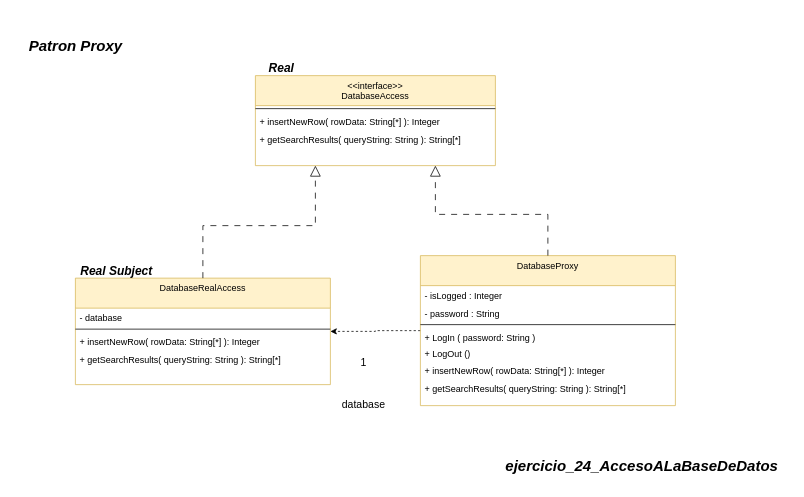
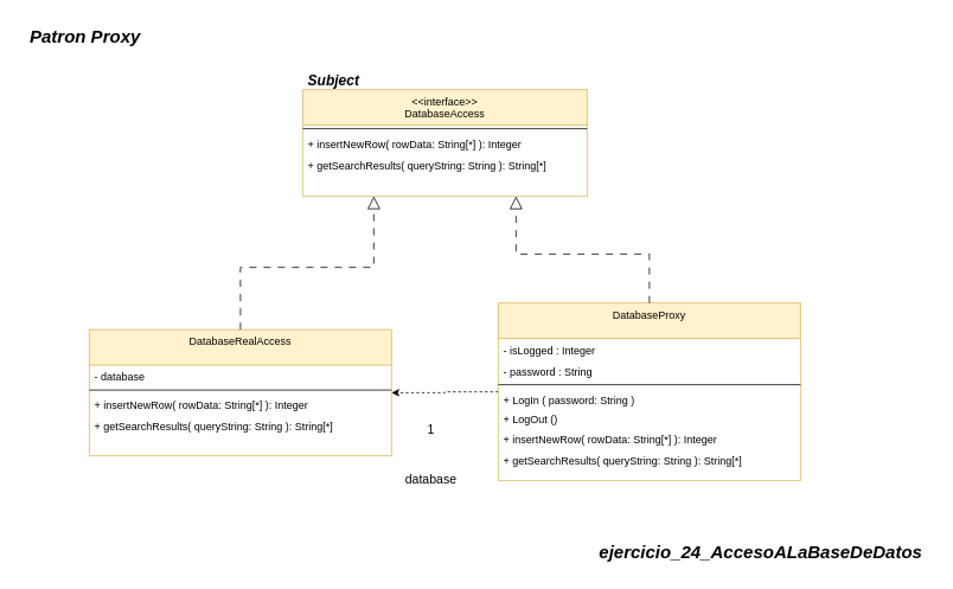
  <mxCell id="0" />
  <mxCell id="1" parent="0" />
  <mxCell id="2" value="&lt;span style=&quot;font-size: 20px;&quot;&gt;&lt;b&gt;&lt;i&gt;ejercicio_24_AccesoALaBaseDeDatos&lt;/i&gt;&lt;/b&gt;&lt;/span&gt;" style="text;html=1;align=center;verticalAlign=middle;resizable=0;points=[];autosize=1;strokeColor=none;fillColor=none;" vertex="1" parent="1"><mxGeometry x="660" y="600" width="390" height="40" as="geometry" /></mxCell>
- <mxCell id="3" value="&lt;b style=&quot;&quot;&gt;&lt;i&gt;&lt;font style=&quot;font-size: 20px;&quot;&gt;Patron Proxy&lt;/font&gt;&lt;/i&gt;&lt;/b&gt;" style="text;html=1;align=center;verticalAlign=middle;resizable=0;points=[];autosize=1;strokeColor=none;fillColor=none;" vertex="1" parent="1"><mxGeometry x="25" y="40" width="150" height="40" as="geometry" /></mxCell>
+ <mxCell id="3" value="&lt;b style=&quot;&quot;&gt;&lt;i&gt;&lt;font style=&quot;font-size: 20px;&quot;&gt;Patron Proxy&lt;/font&gt;&lt;/i&gt;&lt;/b&gt;" style="text;html=1;align=center;verticalAlign=middle;resizable=0;points=[];autosize=1;strokeColor=none;fillColor=none;" vertex="1" parent="1"><mxGeometry x="20" y="20" width="150" height="40" as="geometry" /></mxCell>
  <mxCell id="4" value="&lt;&lt;interface&gt;&gt;&#10;DatabaseAccess" style="swimlane;fontStyle=0;align=center;verticalAlign=top;childLayout=stackLayout;horizontal=1;startSize=40;horizontalStack=0;resizeParent=1;resizeLast=0;collapsible=1;marginBottom=0;rounded=0;shadow=0;strokeWidth=1;fillColor=#fff2cc;strokeColor=#d6b656;" vertex="1" parent="1"><mxGeometry x="340" y="100" width="320" height="120" as="geometry"><mxRectangle x="110" y="-20" width="160" height="26" as="alternateBounds" /></mxGeometry></mxCell>
  <mxCell id="5" value="" style="line;html=1;strokeWidth=1;align=left;verticalAlign=middle;spacingTop=-1;spacingLeft=3;spacingRight=3;rotatable=0;labelPosition=right;points=[];portConstraint=eastwest;" vertex="1" parent="4"><mxGeometry y="40" width="320" height="8" as="geometry" /></mxCell>
  <mxCell id="6" value="+ insertNewRow( rowData: String[*] ): Integer" style="text;align=left;verticalAlign=top;spacingLeft=4;spacingRight=4;overflow=hidden;rotatable=0;points=[[0,0.5],[1,0.5]];portConstraint=eastwest;rounded=0;shadow=0;html=0;" vertex="1" parent="4"><mxGeometry y="48" width="320" height="24" as="geometry" /></mxCell>
  <mxCell id="7" value="+ getSearchResults( queryString: String ): String[*]" style="text;align=left;verticalAlign=top;spacingLeft=4;spacingRight=4;overflow=hidden;rotatable=0;points=[[0,0.5],[1,0.5]];portConstraint=eastwest;rounded=0;shadow=0;html=0;" vertex="1" parent="4"><mxGeometry y="72" width="320" height="22" as="geometry" /></mxCell>
  <mxCell id="8" value="DatabaseRealAccess" style="swimlane;fontStyle=0;align=center;verticalAlign=top;childLayout=stackLayout;horizontal=1;startSize=40;horizontalStack=0;resizeParent=1;resizeLast=0;collapsible=1;marginBottom=0;rounded=0;shadow=0;strokeWidth=1;fillColor=#fff2cc;strokeColor=#d6b656;" vertex="1" parent="1"><mxGeometry x="100" y="370" width="340" height="142" as="geometry"><mxRectangle x="110" y="-20" width="160" height="26" as="alternateBounds" /></mxGeometry></mxCell>
  <mxCell id="9" value="- database" style="text;align=left;verticalAlign=top;spacingLeft=4;spacingRight=4;overflow=hidden;rotatable=0;points=[[0,0.5],[1,0.5]];portConstraint=eastwest;rounded=0;shadow=0;html=0;" vertex="1" parent="8"><mxGeometry y="40" width="340" height="24" as="geometry" /></mxCell>
  <mxCell id="10" value="" style="line;html=1;strokeWidth=1;align=left;verticalAlign=middle;spacingTop=-1;spacingLeft=3;spacingRight=3;rotatable=0;labelPosition=right;points=[];portConstraint=eastwest;" vertex="1" parent="8"><mxGeometry y="64" width="340" height="8" as="geometry" /></mxCell>
  <mxCell id="11" value="+ insertNewRow( rowData: String[*] ): Integer" style="text;align=left;verticalAlign=top;spacingLeft=4;spacingRight=4;overflow=hidden;rotatable=0;points=[[0,0.5],[1,0.5]];portConstraint=eastwest;rounded=0;shadow=0;html=0;" vertex="1" parent="8"><mxGeometry y="72" width="340" height="24" as="geometry" /></mxCell>
  <mxCell id="12" value="+ getSearchResults( queryString: String ): String[*]" style="text;align=left;verticalAlign=top;spacingLeft=4;spacingRight=4;overflow=hidden;rotatable=0;points=[[0,0.5],[1,0.5]];portConstraint=eastwest;rounded=0;shadow=0;html=0;" vertex="1" parent="8"><mxGeometry y="96" width="340" height="22" as="geometry" /></mxCell>
  <mxCell id="13" style="edgeStyle=orthogonalEdgeStyle;rounded=0;orthogonalLoop=1;jettySize=auto;html=1;entryX=0.25;entryY=1;entryDx=0;entryDy=0;exitX=0.5;exitY=0;exitDx=0;exitDy=0;endArrow=block;endFill=0;targetPerimeterSpacing=1;endSize=12;startSize=12;dashed=1;dashPattern=8 8;" edge="1" parent="1" source="8" target="4"><mxGeometry relative="1" as="geometry"><mxPoint x="470" y="480" as="sourcePoint" /><mxPoint x="360" y="480" as="targetPoint" /><Array as="points" /></mxGeometry></mxCell>
  <mxCell id="14" style="edgeStyle=orthogonalEdgeStyle;rounded=0;orthogonalLoop=1;jettySize=auto;html=1;dashed=1;" edge="1" parent="1" source="15" target="8"><mxGeometry relative="1" as="geometry" /></mxCell>
  <mxCell id="15" value="DatabaseProxy" style="swimlane;fontStyle=0;align=center;verticalAlign=top;childLayout=stackLayout;horizontal=1;startSize=40;horizontalStack=0;resizeParent=1;resizeLast=0;collapsible=1;marginBottom=0;rounded=0;shadow=0;strokeWidth=1;fillColor=#fff2cc;strokeColor=#d6b656;" vertex="1" parent="1"><mxGeometry x="560" y="340" width="340" height="200" as="geometry"><mxRectangle x="110" y="-20" width="160" height="26" as="alternateBounds" /></mxGeometry></mxCell>
  <mxCell id="16" value="- isLogged : Integer" style="text;align=left;verticalAlign=top;spacingLeft=4;spacingRight=4;overflow=hidden;rotatable=0;points=[[0,0.5],[1,0.5]];portConstraint=eastwest;rounded=0;shadow=0;html=0;" vertex="1" parent="15"><mxGeometry y="40" width="340" height="24" as="geometry" /></mxCell>
  <mxCell id="17" value="- password : String" style="text;align=left;verticalAlign=top;spacingLeft=4;spacingRight=4;overflow=hidden;rotatable=0;points=[[0,0.5],[1,0.5]];portConstraint=eastwest;rounded=0;shadow=0;html=0;" vertex="1" parent="15"><mxGeometry y="64" width="340" height="24" as="geometry" /></mxCell>
  <mxCell id="18" value="" style="line;html=1;strokeWidth=1;align=left;verticalAlign=middle;spacingTop=-1;spacingLeft=3;spacingRight=3;rotatable=0;labelPosition=right;points=[];portConstraint=eastwest;" vertex="1" parent="15"><mxGeometry y="88" width="340" height="8" as="geometry" /></mxCell>
  <mxCell id="19" value="+ LogIn ( password: String )" style="text;align=left;verticalAlign=top;spacingLeft=4;spacingRight=4;overflow=hidden;rotatable=0;points=[[0,0.5],[1,0.5]];portConstraint=eastwest;rounded=0;shadow=0;html=0;" vertex="1" parent="15"><mxGeometry y="96" width="340" height="22" as="geometry" /></mxCell>
  <mxCell id="20" value="+ LogOut ()" style="text;align=left;verticalAlign=top;spacingLeft=4;spacingRight=4;overflow=hidden;rotatable=0;points=[[0,0.5],[1,0.5]];portConstraint=eastwest;rounded=0;shadow=0;html=0;" vertex="1" parent="15"><mxGeometry y="118" width="340" height="22" as="geometry" /></mxCell>
  <mxCell id="21" value="+ insertNewRow( rowData: String[*] ): Integer" style="text;align=left;verticalAlign=top;spacingLeft=4;spacingRight=4;overflow=hidden;rotatable=0;points=[[0,0.5],[1,0.5]];portConstraint=eastwest;rounded=0;shadow=0;html=0;" vertex="1" parent="15"><mxGeometry y="140" width="340" height="24" as="geometry" /></mxCell>
  <mxCell id="22" value="+ getSearchResults( queryString: String ): String[*]" style="text;align=left;verticalAlign=top;spacingLeft=4;spacingRight=4;overflow=hidden;rotatable=0;points=[[0,0.5],[1,0.5]];portConstraint=eastwest;rounded=0;shadow=0;html=0;" vertex="1" parent="15"><mxGeometry y="164" width="340" height="22" as="geometry" /></mxCell>
  <mxCell id="23" style="edgeStyle=orthogonalEdgeStyle;rounded=0;orthogonalLoop=1;jettySize=auto;html=1;entryX=0.75;entryY=1;entryDx=0;entryDy=0;exitX=0.5;exitY=0;exitDx=0;exitDy=0;endArrow=block;endFill=0;targetPerimeterSpacing=1;endSize=12;startSize=12;dashed=1;dashPattern=8 8;" edge="1" parent="1" source="15" target="4"><mxGeometry relative="1" as="geometry"><mxPoint x="237" y="310" as="sourcePoint" /><mxPoint x="370" y="230" as="targetPoint" /><Array as="points" /></mxGeometry></mxCell>
- <mxCell id="24" value="&lt;font style=&quot;font-size: 16px;&quot;&gt;&lt;b style=&quot;font-size: 16px;&quot;&gt;&lt;i style=&quot;font-size: 16px;&quot;&gt;Real Subject&lt;/i&gt;&lt;/b&gt;&lt;/font&gt;" style="text;html=1;align=center;verticalAlign=middle;whiteSpace=wrap;rounded=0;fontSize=16;" vertex="1" parent="1"><mxGeometry x="100" y="350" width="110" height="20" as="geometry" /></mxCell>
- <mxCell id="25" value="&lt;font style=&quot;font-size: 16px;&quot;&gt;&lt;b style=&quot;font-size: 16px;&quot;&gt;&lt;i style=&quot;font-size: 16px;&quot;&gt;Real&lt;/i&gt;&lt;/b&gt;&lt;/font&gt;" style="text;html=1;align=center;verticalAlign=middle;whiteSpace=wrap;rounded=0;fontSize=16;" vertex="1" parent="1"><mxGeometry x="340" y="80" width="70" height="20" as="geometry" /></mxCell>
+ <mxCell id="25" value="&lt;font style=&quot;font-size: 16px;&quot;&gt;&lt;b style=&quot;font-size: 16px;&quot;&gt;&lt;i style=&quot;font-size: 16px;&quot;&gt;Subject&lt;/i&gt;&lt;/b&gt;&lt;/font&gt;" style="text;html=1;align=center;verticalAlign=middle;whiteSpace=wrap;rounded=0;fontSize=16;" vertex="1" parent="1"><mxGeometry x="340" y="80" width="70" height="20" as="geometry" /></mxCell>
  <mxCell id="26" value="database" style="text;html=1;align=center;verticalAlign=middle;whiteSpace=wrap;rounded=0;fontSize=14;" vertex="1" parent="1"><mxGeometry x="449.69" y="530" width="68.75" height="15" as="geometry" /></mxCell>
  <mxCell id="27" value="1" style="text;html=1;align=center;verticalAlign=middle;whiteSpace=wrap;rounded=0;fontSize=14;" vertex="1" parent="1"><mxGeometry x="449.69" y="475" width="68.75" height="15" as="geometry" /></mxCell>
